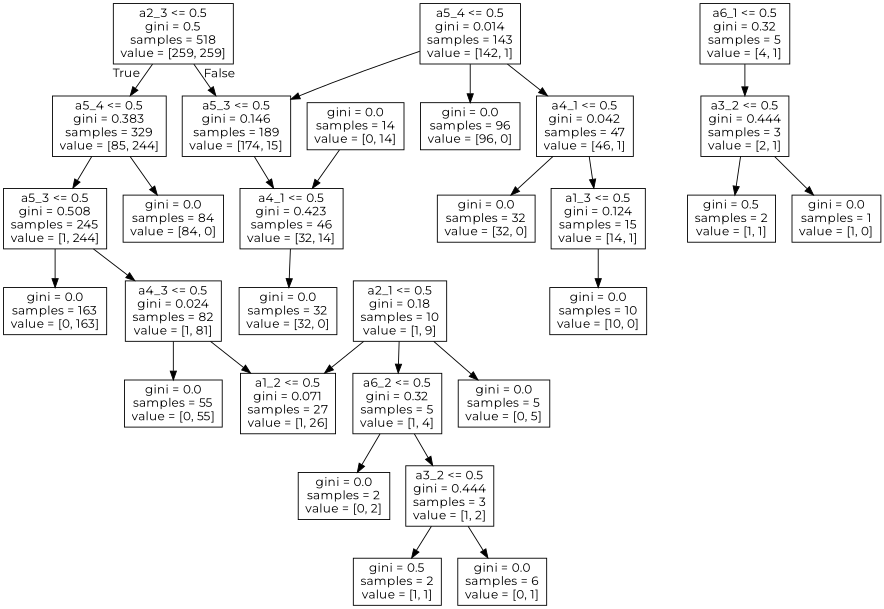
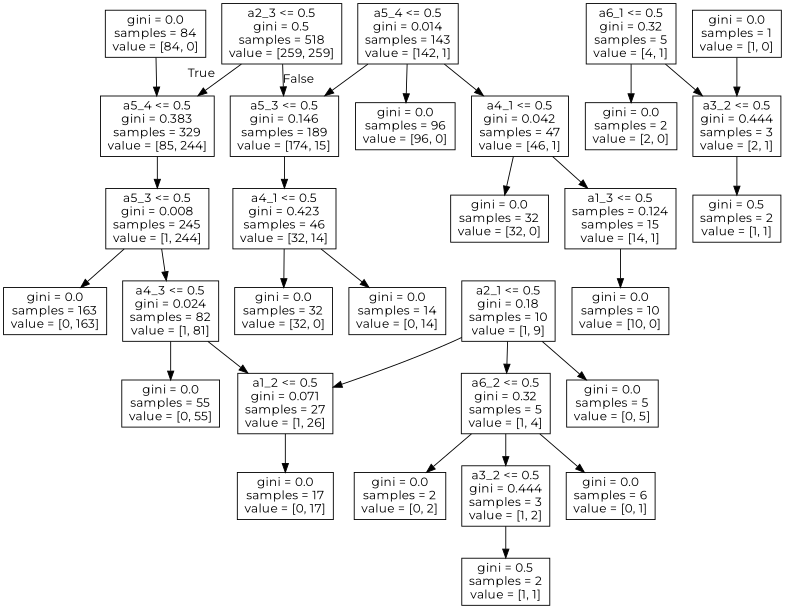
  digraph {
    fontname=Montserrat
    node [fontname=Montserrat shape=box]
    edge [fontname=Montserrat]
    n1 [label="a2_3 <= 0.5\ngini = 0.5\nsamples = 518\nvalue = [259, 259]"]
    n2 [label="a5_4 <= 0.5\ngini = 0.383\nsamples = 329\nvalue = [85, 244]"]
    n3 [label="a5_3 <= 0.5\ngini = 0.146\nsamples = 189\nvalue = [174, 15]"]
-   n4 [label="a5_3 <= 0.5\ngini = 0.508\nsamples = 245\nvalue = [1, 244]"]
+   n4 [label="a5_3 <= 0.5\ngini = 0.008\nsamples = 245\nvalue = [1, 244]"]
    n5 [label="gini = 0.0\nsamples = 84\nvalue = [84, 0]"]
    n6 [label="a4_1 <= 0.5\ngini = 0.423\nsamples = 46\nvalue = [32, 14]"]
    n7 [label="gini = 0.0\nsamples = 163\nvalue = [0, 163]"]
    n8 [label="a4_3 <= 0.5\ngini = 0.024\nsamples = 82\nvalue = [1, 81]"]
    n9 [label="gini = 0.0\nsamples = 55\nvalue = [0, 55]"]
    n10 [label="a1_2 <= 0.5\ngini = 0.071\nsamples = 27\nvalue = [1, 26]"]
+   n11 [label="gini = 0.0\nsamples = 17\nvalue = [0, 17]"]
    n12 [label="a2_1 <= 0.5\ngini = 0.18\nsamples = 10\nvalue = [1, 9]"]
    n13 [label="a6_2 <= 0.5\ngini = 0.32\nsamples = 5\nvalue = [1, 4]"]
    n14 [label="gini = 0.0\nsamples = 5\nvalue = [0, 5]"]
    n15 [label="gini = 0.0\nsamples = 2\nvalue = [0, 2]"]
    n16 [label="a3_2 <= 0.5\ngini = 0.444\nsamples = 3\nvalue = [1, 2]"]
    n17 [label="gini = 0.5\nsamples = 2\nvalue = [1, 1]"]
    n18 [label="gini = 0.0\nsamples = 6\nvalue = [0, 1]"]
    n19 [label="a5_4 <= 0.5\ngini = 0.014\nsamples = 143\nvalue = [142, 1]"]
    n20 [label="gini = 0.0\nsamples = 96\nvalue = [96, 0]"]
    n21 [label="a4_1 <= 0.5\ngini = 0.042\nsamples = 47\nvalue = [46, 1]"]
    n22 [label="gini = 0.0\nsamples = 32\nvalue = [32, 0]"]
    n23 [label="gini = 0.0\nsamples = 14\nvalue = [0, 14]"]
    n24 [label="gini = 0.0\nsamples = 32\nvalue = [32, 0]"]
-   n25 [label="a1_3 <= 0.5\ngini = 0.124\nsamples = 15\nvalue = [14, 1]"]
+   n25 [label="a1_3 <= 0.5\nsamples = 0.124\nsamples = 15\nvalue = [14, 1]"]
    n26 [label="gini = 0.0\nsamples = 10\nvalue = [10, 0]"]
    n27 [label="a6_1 <= 0.5\ngini = 0.32\nsamples = 5\nvalue = [4, 1]"]
+   n28 [label="gini = 0.0\nsamples = 2\nvalue = [2, 0]"]
    n29 [label="a3_2 <= 0.5\ngini = 0.444\nsamples = 3\nvalue = [2, 1]"]
    n30 [label="gini = 0.5\nsamples = 2\nvalue = [1, 1]"]
    n31 [label="gini = 0.0\nsamples = 1\nvalue = [1, 0]"]
    n1 -> n2 [headlabel=True labelangle=45 labeldistance=2.5]
    n1 -> n3 [headlabel=False labelangle=-45 labeldistance=2.5]
    n2 -> n4
-   n2 -> n5
+   n5 -> n2
    n3 -> n6
    n4 -> n7
    n4 -> n8
    n6 -> n22
-   n23 -> n6
+   n6 -> n23
    n8 -> n9
    n8 -> n10
+   n10 -> n11
    n12 -> n10
    n12 -> n13
    n12 -> n14
    n13 -> n15
    n13 -> n16
    n16 -> n17
-   n16 -> n18
+   n13 -> n18
    n19 -> n3
    n19 -> n20
    n19 -> n21
    n21 -> n24
    n21 -> n25
    n25 -> n26
+   n27 -> n28
    n27 -> n29
    n29 -> n30
-   n29 -> n31
+   n31 -> n29
  }
